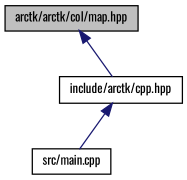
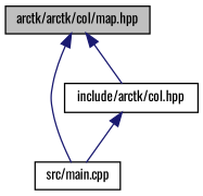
  digraph {
    fontname=Oswald
    node [color=black fontname=Oswald fontsize=10 shape=record]
    edge [color=midnightblue dir=back fontname=Oswald fontsize=10 labelfontname=Helvetica labelfontsize=10 style=solid]
    n1 [fillcolor=grey75 fontcolor=black height=0.2 label="arctk/arctk/col/map.hpp" style=filled width=0.4]
    n2 [height=0.2 label="src/main.cpp" width=0.4]
-   n3 [height=0.2 label="include/arctk/cpp.hpp" width=0.4]
+   n3 [height=0.2 label="include/arctk/col.hpp" width=0.4]
+   n1 -> n2
    n1 -> n3
    n3 -> n2
  }
